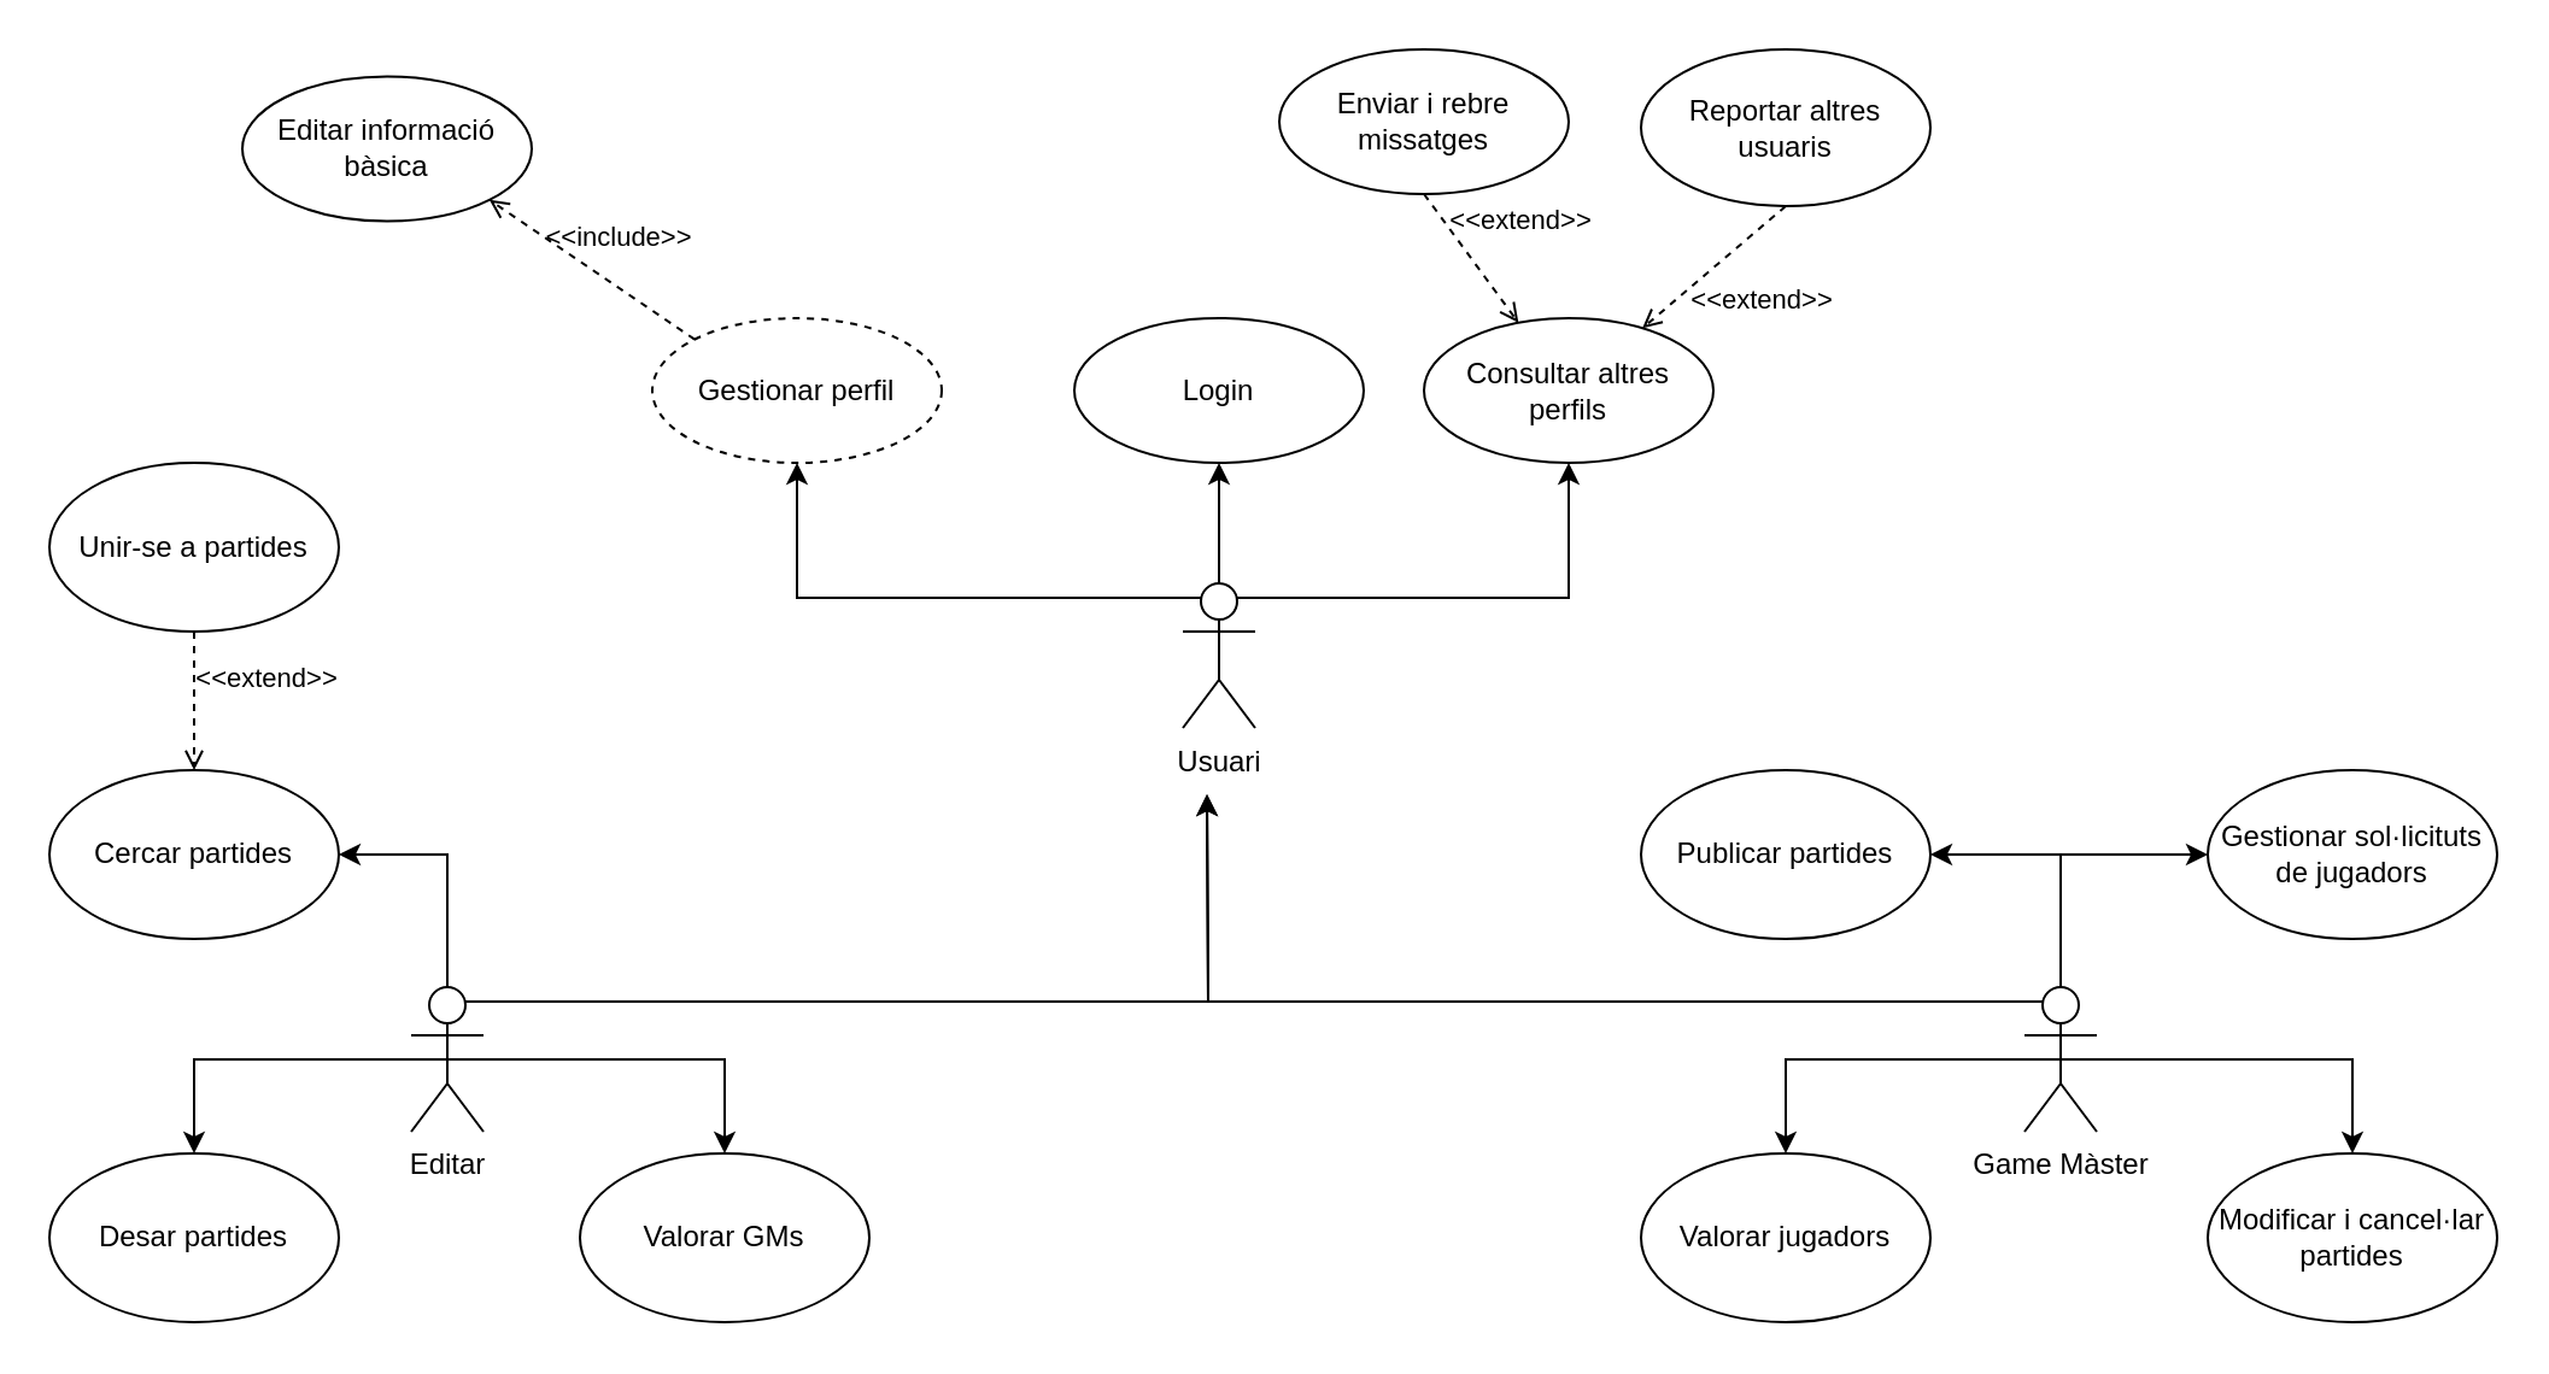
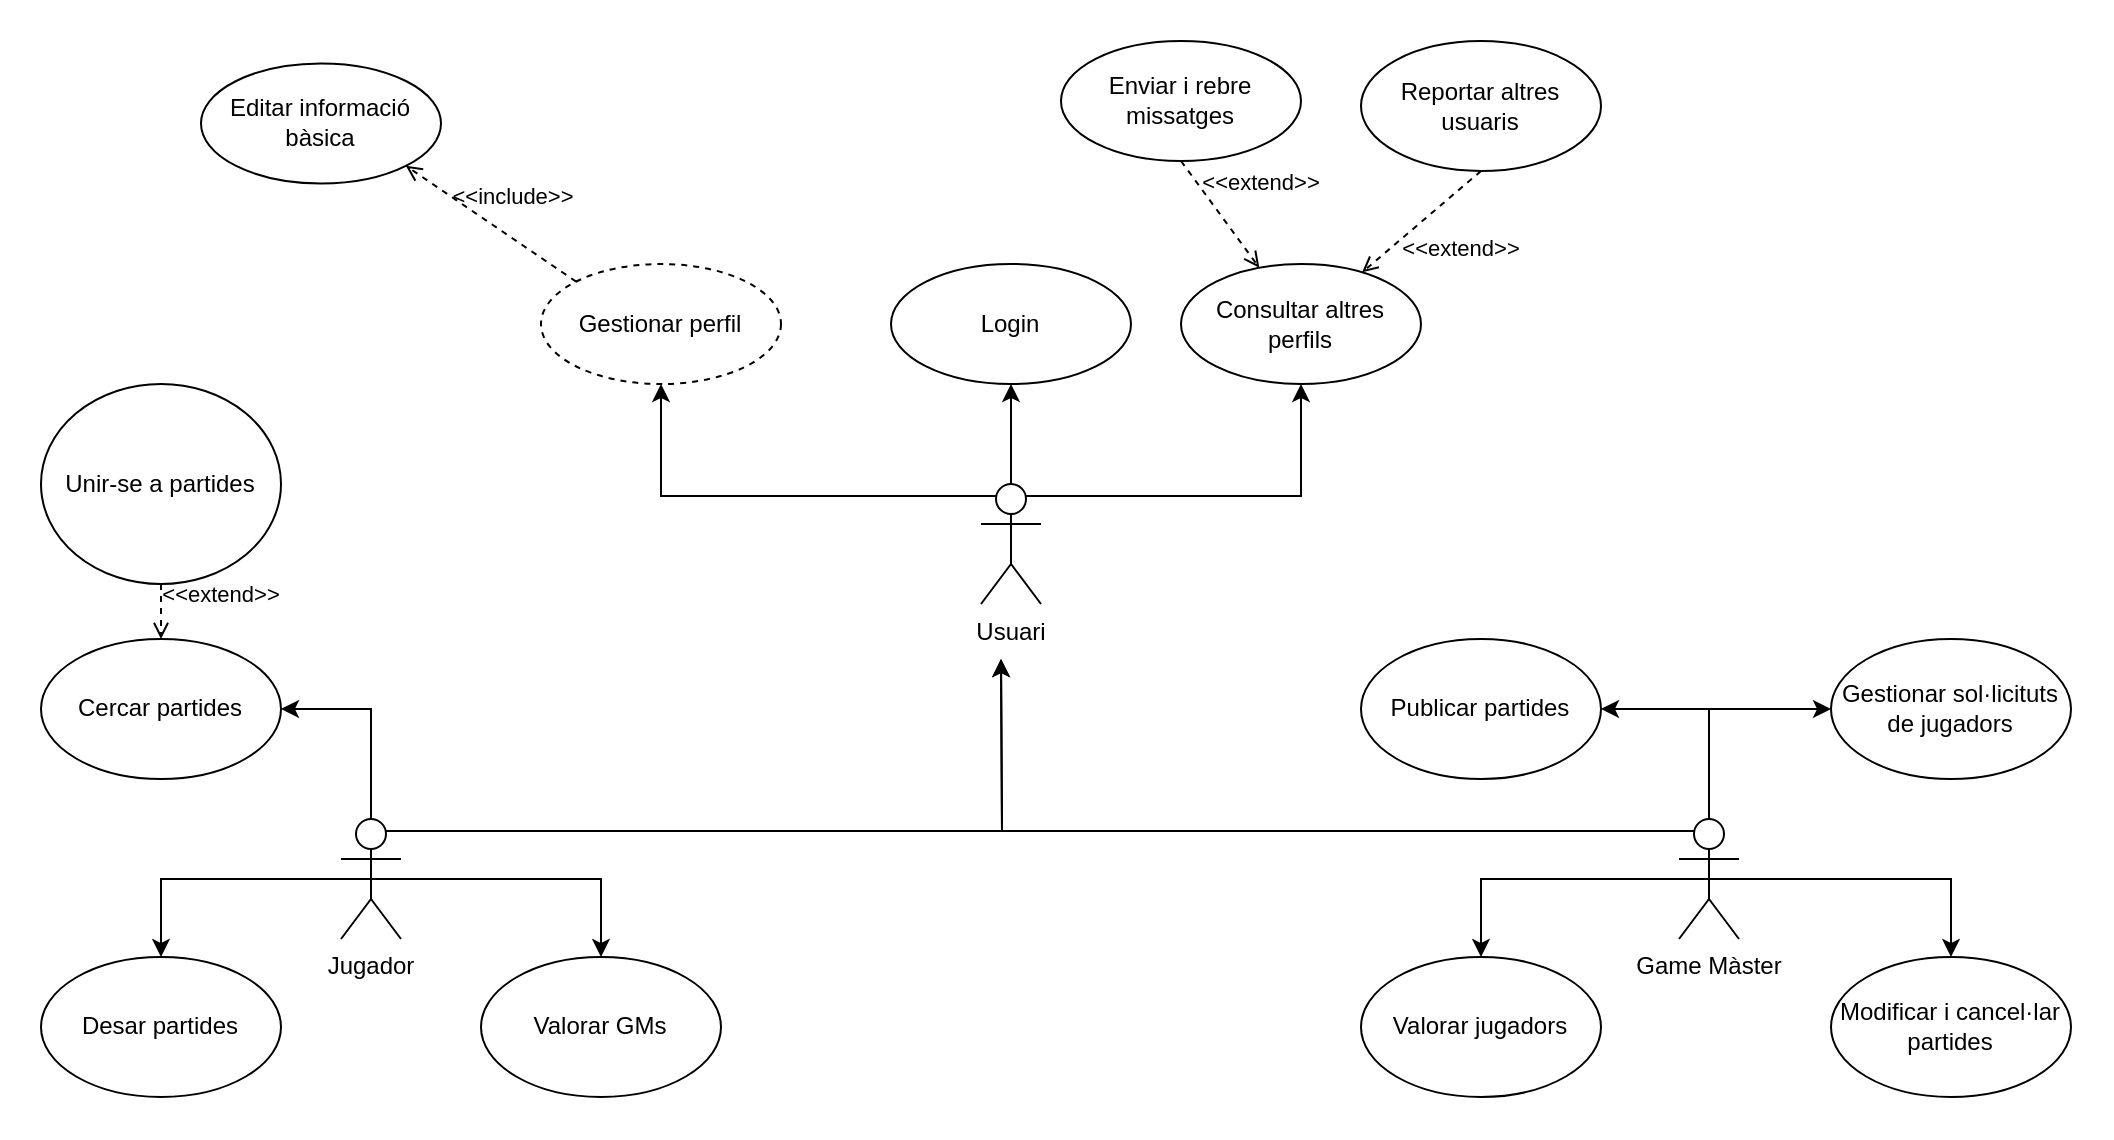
  <mxCell id="0" />
  <mxCell id="1" parent="0" />
  <mxCell id="2" style="edgeStyle=orthogonalEdgeStyle;rounded=0;orthogonalLoop=1;jettySize=auto;html=1;exitX=0.25;exitY=0.1;exitDx=0;exitDy=0;exitPerimeter=0;entryX=0.5;entryY=1;entryDx=0;entryDy=0;" edge="1" parent="1" source="5" target="6"><mxGeometry relative="1" as="geometry" /></mxCell>
  <mxCell id="3" style="edgeStyle=orthogonalEdgeStyle;rounded=0;orthogonalLoop=1;jettySize=auto;html=1;exitX=0.75;exitY=0.1;exitDx=0;exitDy=0;exitPerimeter=0;entryX=0.5;entryY=1;entryDx=0;entryDy=0;" edge="1" parent="1" source="5" target="8"><mxGeometry relative="1" as="geometry" /></mxCell>
  <mxCell id="4" style="edgeStyle=orthogonalEdgeStyle;rounded=0;orthogonalLoop=1;jettySize=auto;html=1;exitX=0.5;exitY=0;exitDx=0;exitDy=0;exitPerimeter=0;entryX=0.5;entryY=1;entryDx=0;entryDy=0;" edge="1" parent="1" source="5" target="34"><mxGeometry relative="1" as="geometry" /></mxCell>
  <mxCell id="5" value="Usuari" style="shape=umlActor;verticalLabelPosition=bottom;verticalAlign=top;html=1;outlineConnect=0;" vertex="1" parent="1"><mxGeometry x="490" y="241.5" width="30" height="60" as="geometry" /></mxCell>
  <mxCell id="6" value="Gestionar perfil" style="ellipse;whiteSpace=wrap;html=1;dashed=1;" vertex="1" parent="1"><mxGeometry x="270" y="131.5" width="120" height="60" as="geometry" /></mxCell>
  <mxCell id="7" value="Enviar i rebre missatges" style="ellipse;whiteSpace=wrap;html=1;" vertex="1" parent="1"><mxGeometry x="530" y="20" width="120" height="60" as="geometry" /></mxCell>
  <mxCell id="8" value="Consultar altres perfils" style="ellipse;whiteSpace=wrap;html=1;" vertex="1" parent="1"><mxGeometry x="590" y="131.5" width="120" height="60" as="geometry" /></mxCell>
  <mxCell id="9" value="Reportar altres usuaris" style="ellipse;whiteSpace=wrap;html=1;" vertex="1" parent="1"><mxGeometry x="680" y="20" width="120" height="65" as="geometry" /></mxCell>
  <mxCell id="10" style="edgeStyle=orthogonalEdgeStyle;rounded=0;orthogonalLoop=1;jettySize=auto;html=1;exitX=0.75;exitY=0.1;exitDx=0;exitDy=0;exitPerimeter=0;" edge="1" parent="1" source="14"><mxGeometry relative="1" as="geometry"><mxPoint x="500" y="329" as="targetPoint" /></mxGeometry></mxCell>
  <mxCell id="11" style="edgeStyle=orthogonalEdgeStyle;rounded=0;orthogonalLoop=1;jettySize=auto;html=1;exitX=0.5;exitY=0.5;exitDx=0;exitDy=0;exitPerimeter=0;entryX=0.5;entryY=0;entryDx=0;entryDy=0;" edge="1" parent="1" source="14" target="23"><mxGeometry relative="1" as="geometry" /></mxCell>
  <mxCell id="12" style="edgeStyle=orthogonalEdgeStyle;rounded=0;orthogonalLoop=1;jettySize=auto;html=1;exitX=0.5;exitY=0.5;exitDx=0;exitDy=0;exitPerimeter=0;entryX=0.5;entryY=0;entryDx=0;entryDy=0;" edge="1" parent="1" source="14" target="24"><mxGeometry relative="1" as="geometry" /></mxCell>
  <mxCell id="13" style="edgeStyle=orthogonalEdgeStyle;rounded=0;orthogonalLoop=1;jettySize=auto;html=1;exitX=0.5;exitY=0;exitDx=0;exitDy=0;exitPerimeter=0;entryX=1;entryY=0.5;entryDx=0;entryDy=0;" edge="1" parent="1" source="14" target="21"><mxGeometry relative="1" as="geometry" /></mxCell>
- <mxCell id="14" value="Editar" style="shape=umlActor;verticalLabelPosition=bottom;verticalAlign=top;html=1;outlineConnect=0;" vertex="1" parent="1"><mxGeometry x="170" y="409" width="30" height="60" as="geometry" /></mxCell>
+ <mxCell id="14" value="Jugador" style="shape=umlActor;verticalLabelPosition=bottom;verticalAlign=top;html=1;outlineConnect=0;" vertex="1" parent="1"><mxGeometry x="170" y="409" width="30" height="60" as="geometry" /></mxCell>
  <mxCell id="15" style="edgeStyle=orthogonalEdgeStyle;rounded=0;orthogonalLoop=1;jettySize=auto;html=1;exitX=0.25;exitY=0.1;exitDx=0;exitDy=0;exitPerimeter=0;" edge="1" parent="1" source="20"><mxGeometry relative="1" as="geometry"><mxPoint x="500" y="329" as="targetPoint" /></mxGeometry></mxCell>
  <mxCell id="16" style="edgeStyle=orthogonalEdgeStyle;rounded=0;orthogonalLoop=1;jettySize=auto;html=1;exitX=0.5;exitY=0;exitDx=0;exitDy=0;exitPerimeter=0;entryX=1;entryY=0.5;entryDx=0;entryDy=0;" edge="1" parent="1" source="20" target="25"><mxGeometry relative="1" as="geometry" /></mxCell>
  <mxCell id="17" style="edgeStyle=orthogonalEdgeStyle;rounded=0;orthogonalLoop=1;jettySize=auto;html=1;exitX=0.5;exitY=0;exitDx=0;exitDy=0;exitPerimeter=0;entryX=0;entryY=0.5;entryDx=0;entryDy=0;" edge="1" parent="1" source="20" target="26"><mxGeometry relative="1" as="geometry" /></mxCell>
  <mxCell id="18" style="edgeStyle=orthogonalEdgeStyle;rounded=0;orthogonalLoop=1;jettySize=auto;html=1;exitX=0.5;exitY=0.5;exitDx=0;exitDy=0;exitPerimeter=0;entryX=0.5;entryY=0;entryDx=0;entryDy=0;" edge="1" parent="1" source="20" target="27"><mxGeometry relative="1" as="geometry" /></mxCell>
  <mxCell id="19" style="edgeStyle=orthogonalEdgeStyle;rounded=0;orthogonalLoop=1;jettySize=auto;html=1;exitX=0.5;exitY=0.5;exitDx=0;exitDy=0;exitPerimeter=0;entryX=0.5;entryY=0;entryDx=0;entryDy=0;" edge="1" parent="1" source="20" target="28"><mxGeometry relative="1" as="geometry" /></mxCell>
  <mxCell id="20" value="Game Màster" style="shape=umlActor;verticalLabelPosition=bottom;verticalAlign=top;html=1;outlineConnect=0;" vertex="1" parent="1"><mxGeometry x="839" y="409" width="30" height="60" as="geometry" /></mxCell>
  <mxCell id="21" value="Cercar partides" style="ellipse;whiteSpace=wrap;html=1;" vertex="1" parent="1"><mxGeometry x="20" y="319" width="120" height="70" as="geometry" /></mxCell>
- <mxCell id="22" value="Unir-se a partides" style="ellipse;whiteSpace=wrap;html=1;" vertex="1" parent="1"><mxGeometry x="20" y="191.5" width="120" height="70" as="geometry" /></mxCell>
+ <mxCell id="22" value="Unir-se a partides" style="ellipse;whiteSpace=wrap;html=1;" vertex="1" parent="1"><mxGeometry x="20" y="191.5" width="120" height="100" as="geometry" /></mxCell>
  <mxCell id="23" value="Desar partides" style="ellipse;whiteSpace=wrap;html=1;" vertex="1" parent="1"><mxGeometry x="20" y="478" width="120" height="70" as="geometry" /></mxCell>
  <mxCell id="24" value="Valorar GMs" style="ellipse;whiteSpace=wrap;html=1;" vertex="1" parent="1"><mxGeometry x="240" y="478" width="120" height="70" as="geometry" /></mxCell>
  <mxCell id="25" value="Publicar partides" style="ellipse;whiteSpace=wrap;html=1;" vertex="1" parent="1"><mxGeometry x="680" y="319" width="120" height="70" as="geometry" /></mxCell>
  <mxCell id="26" value="Gestionar sol·licituts de jugadors" style="ellipse;whiteSpace=wrap;html=1;" vertex="1" parent="1"><mxGeometry x="915" y="319" width="120" height="70" as="geometry" /></mxCell>
  <mxCell id="27" value="Modificar i cancel·lar partides" style="ellipse;whiteSpace=wrap;html=1;" vertex="1" parent="1"><mxGeometry x="915" y="478" width="120" height="70" as="geometry" /></mxCell>
  <mxCell id="28" value="Valorar jugadors" style="ellipse;whiteSpace=wrap;html=1;" vertex="1" parent="1"><mxGeometry x="680" y="478" width="120" height="70" as="geometry" /></mxCell>
  <mxCell id="29" value="&amp;lt;&amp;lt;include&amp;gt;&amp;gt;" style="html=1;verticalAlign=bottom;labelBackgroundColor=none;endArrow=open;endFill=0;dashed=1;rounded=0;exitX=0;exitY=0;exitDx=0;exitDy=0;entryX=1;entryY=1;entryDx=0;entryDy=0;" edge="1" parent="1" source="6" target="30"><mxGeometry x="-0.117" y="-10" width="160" relative="1" as="geometry"><mxPoint x="297.574" y="131.497" as="sourcePoint" /><mxPoint x="210" y="100.21" as="targetPoint" /><mxPoint as="offset" /></mxGeometry></mxCell>
  <mxCell id="30" value="Editar informació bàsica" style="ellipse;whiteSpace=wrap;html=1;" vertex="1" parent="1"><mxGeometry x="100" y="31.21" width="120" height="60" as="geometry" /></mxCell>
  <mxCell id="31" value="&amp;lt;&amp;lt;extend&amp;gt;&amp;gt;" style="html=1;verticalAlign=bottom;labelBackgroundColor=none;endArrow=open;endFill=0;dashed=1;rounded=0;exitX=0.5;exitY=1;exitDx=0;exitDy=0;entryX=0.5;entryY=0;entryDx=0;entryDy=0;" edge="1" parent="1" source="22" target="21"><mxGeometry x="-0.009" y="30" width="160" relative="1" as="geometry"><mxPoint x="30" y="300" as="sourcePoint" /><mxPoint x="190" y="300" as="targetPoint" /><mxPoint as="offset" /></mxGeometry></mxCell>
  <mxCell id="32" value="&amp;lt;&amp;lt;extend&amp;gt;&amp;gt;" style="html=1;verticalAlign=bottom;labelBackgroundColor=none;endArrow=open;endFill=0;dashed=1;rounded=0;exitX=0.5;exitY=1;exitDx=0;exitDy=0;" edge="1" parent="1" source="7" target="8"><mxGeometry x="0.202" y="20" width="160" relative="1" as="geometry"><mxPoint x="570" y="91.21" as="sourcePoint" /><mxPoint x="570" y="148.21" as="targetPoint" /><mxPoint as="offset" /></mxGeometry></mxCell>
  <mxCell id="33" value="&amp;lt;&amp;lt;extend&amp;gt;&amp;gt;" style="html=1;verticalAlign=bottom;labelBackgroundColor=none;endArrow=open;endFill=0;dashed=1;rounded=0;exitX=0.5;exitY=1;exitDx=0;exitDy=0;" edge="1" parent="1" source="9" target="8"><mxGeometry x="-0.009" y="30" width="160" relative="1" as="geometry"><mxPoint x="739.67" y="120" as="sourcePoint" /><mxPoint x="739.67" y="177" as="targetPoint" /><mxPoint as="offset" /></mxGeometry></mxCell>
  <mxCell id="34" value="Login" style="ellipse;whiteSpace=wrap;html=1;" vertex="1" parent="1"><mxGeometry x="445" y="131.5" width="120" height="60" as="geometry" /></mxCell>
